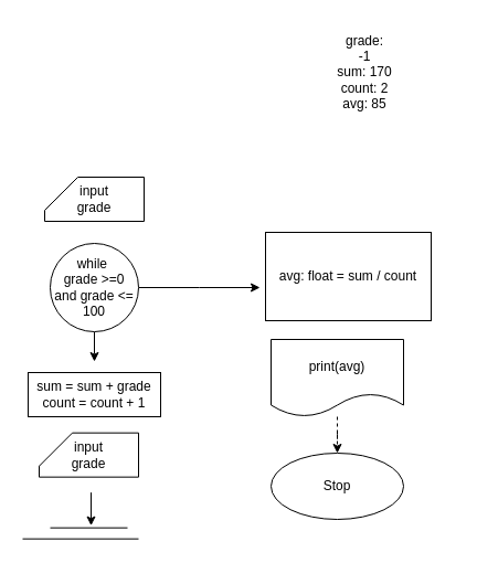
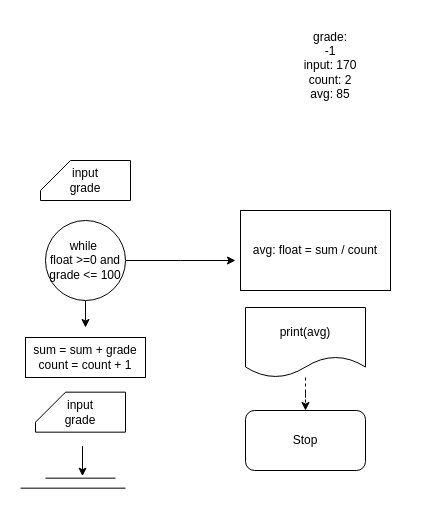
  <mxCell id="0" />
  <mxCell id="1" parent="0" />
- <mxCell id="2" value="Stop" style="ellipse;whiteSpace=wrap;html=1;" vertex="1" parent="1"><mxGeometry x="245" y="410" width="120" height="60" as="geometry" /></mxCell>
+ <mxCell id="2" value="Stop" style="rounded=1;whiteSpace=wrap;html=1;" vertex="1" parent="1"><mxGeometry x="245" y="410" width="120" height="60" as="geometry" /></mxCell>
  <mxCell id="3" value="" style="edgeStyle=orthogonalEdgeStyle;rounded=0;orthogonalLoop=1;jettySize=auto;html=1;" edge="1" parent="1" source="5"><mxGeometry relative="1" as="geometry"><mxPoint x="85" y="327" as="targetPoint" /></mxGeometry></mxCell>
  <mxCell id="4" style="edgeStyle=orthogonalEdgeStyle;rounded=0;orthogonalLoop=1;jettySize=auto;html=1;" edge="1" parent="1" source="5"><mxGeometry relative="1" as="geometry"><mxPoint x="235" y="260" as="targetPoint" /></mxGeometry></mxCell>
- <mxCell id="5" value="while&amp;nbsp;&lt;div&gt;grade &amp;gt;=0 and grade &amp;lt;= 100&lt;/div&gt;" style="ellipse;whiteSpace=wrap;html=1;aspect=fixed;" vertex="1" parent="1"><mxGeometry x="45" y="220" width="80" height="80" as="geometry" /></mxCell>
+ <mxCell id="5" value="while&amp;nbsp;&lt;div&gt;float &amp;gt;=0 and grade &amp;lt;= 100&lt;/div&gt;" style="ellipse;whiteSpace=wrap;html=1;aspect=fixed;" vertex="1" parent="1"><mxGeometry x="45" y="220" width="80" height="80" as="geometry" /></mxCell>
  <mxCell id="6" value="" style="endArrow=none;html=1;rounded=0;" edge="1" parent="1"><mxGeometry width="50" height="50" relative="1" as="geometry"><mxPoint x="45" y="477.66" as="sourcePoint" /><mxPoint x="115" y="477.66" as="targetPoint" /></mxGeometry></mxCell>
  <mxCell id="7" value="" style="endArrow=none;html=1;rounded=0;" edge="1" parent="1"><mxGeometry width="50" height="50" relative="1" as="geometry"><mxPoint x="20" y="487.66" as="sourcePoint" /><mxPoint x="125" y="487.66" as="targetPoint" /></mxGeometry></mxCell>
  <mxCell id="8" value="" style="endArrow=classic;html=1;rounded=0;" edge="1" parent="1"><mxGeometry width="50" height="50" relative="1" as="geometry"><mxPoint x="82" y="445.66" as="sourcePoint" /><mxPoint x="82" y="475.66" as="targetPoint" /></mxGeometry></mxCell>
  <mxCell id="9" value="" style="edgeStyle=orthogonalEdgeStyle;rounded=0;orthogonalLoop=1;jettySize=auto;html=1;dashed=1;" edge="1" parent="1" source="10" target="2"><mxGeometry relative="1" as="geometry" /></mxCell>
  <mxCell id="10" value="print(avg)" style="shape=document;whiteSpace=wrap;html=1;boundedLbl=1;" vertex="1" parent="1"><mxGeometry x="245" y="307" width="120" height="70" as="geometry" /></mxCell>
- <mxCell id="11" value="grade:&lt;div&gt;-1&lt;/div&gt;&lt;div&gt;sum: 170&lt;/div&gt;&lt;div&gt;count: 2&lt;/div&gt;&lt;div&gt;avg: 85&lt;/div&gt;" style="text;html=1;align=center;verticalAlign=middle;whiteSpace=wrap;rounded=0;" vertex="1" parent="1"><mxGeometry x="250" y="20" width="160" height="90" as="geometry" /></mxCell>
+ <mxCell id="11" value="grade:&lt;div&gt;-1&lt;/div&gt;&lt;div&gt;input: 170&lt;/div&gt;&lt;div&gt;count: 2&lt;/div&gt;&lt;div&gt;avg: 85&lt;/div&gt;" style="text;html=1;align=center;verticalAlign=middle;whiteSpace=wrap;rounded=0;" vertex="1" parent="1"><mxGeometry x="250" y="20" width="160" height="90" as="geometry" /></mxCell>
  <mxCell id="12" value="input&lt;div&gt;grade&lt;/div&gt;" style="shape=card;whiteSpace=wrap;html=1;" vertex="1" parent="1"><mxGeometry x="35" y="391.66" width="90" height="40" as="geometry" /></mxCell>
  <mxCell id="13" value="input&lt;div&gt;grade&lt;/div&gt;" style="shape=card;whiteSpace=wrap;html=1;" vertex="1" parent="1"><mxGeometry x="40" y="160" width="90" height="40" as="geometry" /></mxCell>
  <mxCell id="14" value="avg: float = sum / count" style="rounded=0;whiteSpace=wrap;html=1;" vertex="1" parent="1"><mxGeometry x="240" y="210" width="150" height="80" as="geometry" /></mxCell>
  <mxCell id="15" value="sum = sum + grade&lt;div&gt;count = count + 1&lt;/div&gt;" style="rounded=0;whiteSpace=wrap;html=1;" vertex="1" parent="1"><mxGeometry x="25" y="337" width="120" height="40" as="geometry" /></mxCell>
